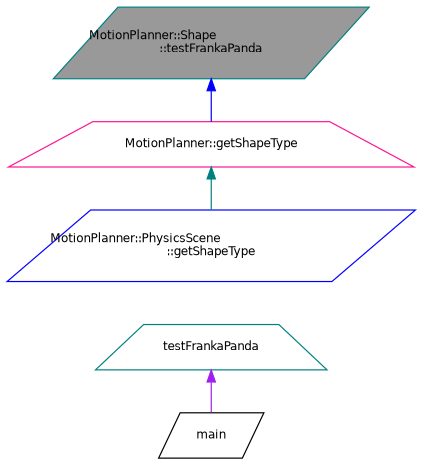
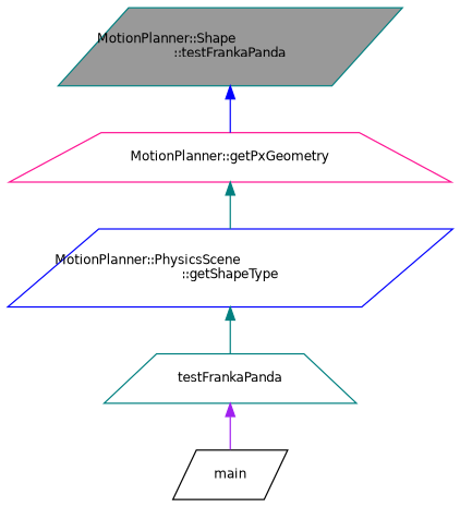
  digraph {
    rankdir=TB
    node [color=teal fillcolor=white fontname=Helvetica fontsize=10 shape=parallelogram style=filled]
    edge [color=teal dir=back fontname=Helvetica fontsize=10 labelfontname=Helvetica labelfontsize=10 style=solid]
    n1 [fillcolor=grey60 fontcolor=black height=0.2 label="MotionPlanner::Shape\l::testFrankaPanda" width=0.4]
-   n2 [color=deeppink height=0.2 label="MotionPlanner::getShapeType" shape=trapezium width=0.4]
+   n2 [color=deeppink height=0.2 label="MotionPlanner::getPxGeometry" shape=trapezium width=0.4]
    n3 [color=blue height=0.2 label="MotionPlanner::PhysicsScene\l::getShapeType" width=0.4]
    n4 [height=0.2 label=testFrankaPanda shape=trapezium width=0.4]
    n5 [color=black height=0.2 label=main width=0.4]
    n1 -> n2 [color=blue]
    n2 -> n3
+   n3 -> n4
    n4 -> n5 [color=purple]
  }
